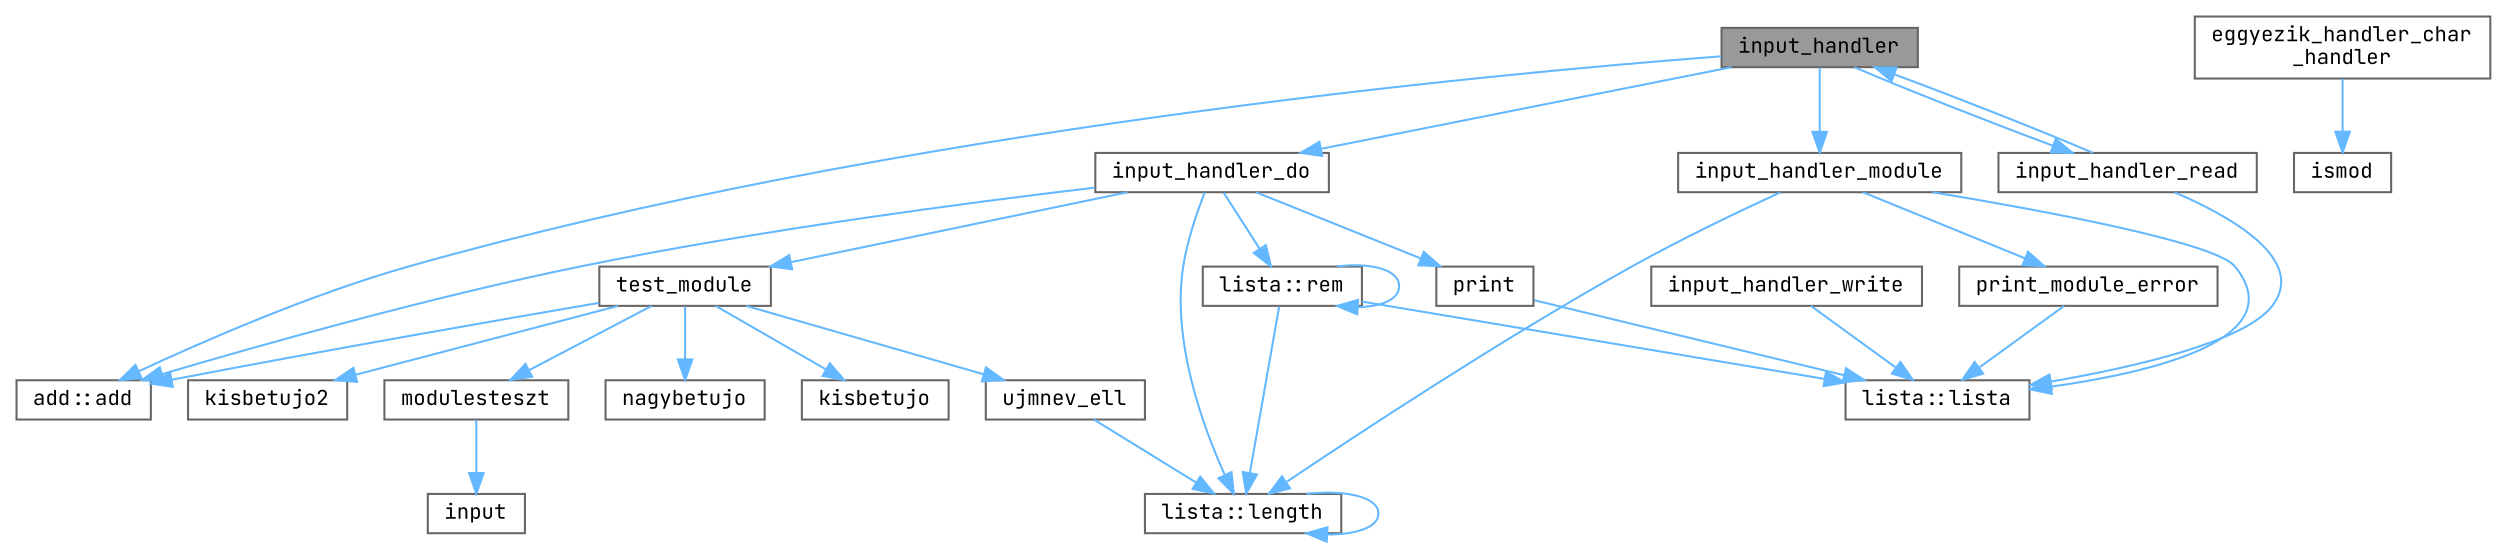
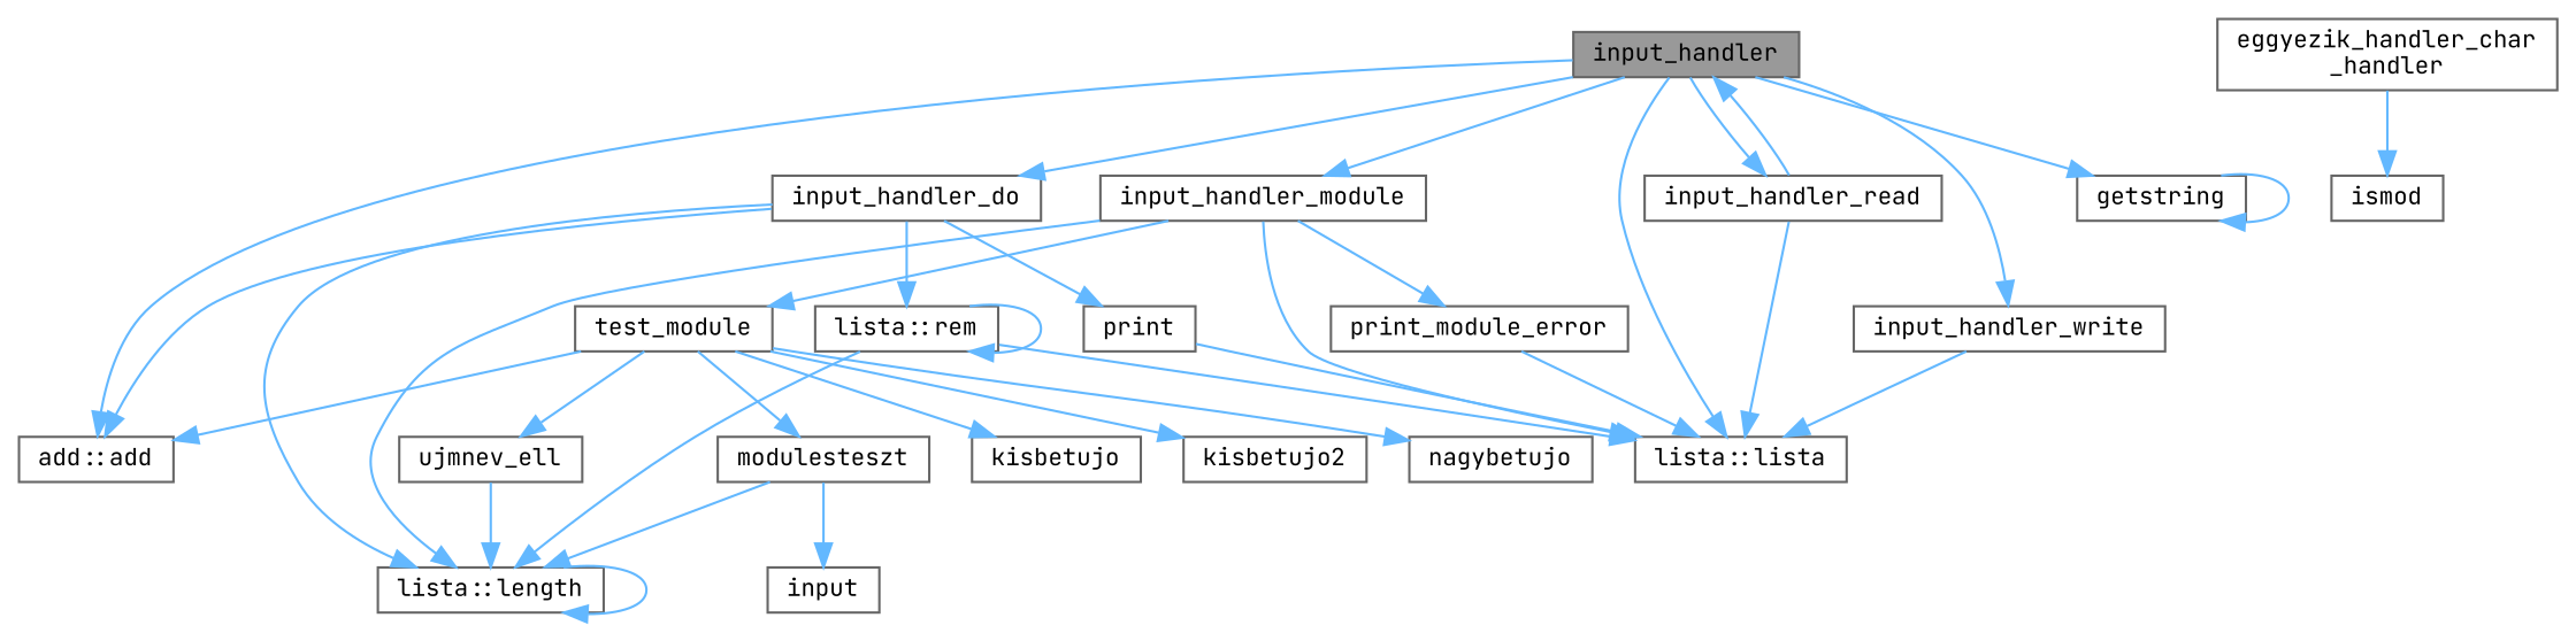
  digraph {
    fontname="JetBrains Mono"
    rankdir=TB
    node [color=grey40 fillcolor=white fontname="JetBrains Mono" fontsize=10 shape=box style=filled]
    edge [color=steelblue1 fontname="JetBrains Mono" fontsize=10 labelfontname=Helvetica labelfontsize=10 style=solid]
    n1 [color=gray40 fillcolor=grey60 fontcolor=black height=0.2 label=input_handler width=0.4]
    n2 [height=0.2 label="add::add" width=0.4]
+   n3 [height=0.2 label=getstring width=0.4]
    n4 [height=0.2 label=input_handler_do width=0.4]
    n5 [height=0.2 label="lista::lista" width=0.4]
    n6 [height=0.2 label=input_handler_module width=0.4]
    n7 [height=0.2 label=input_handler_read width=0.4]
    n8 [height=0.2 label=input_handler_write width=0.4]
    n9 [height=0.2 label="lista::length" width=0.4]
    n10 [height=0.2 label=print width=0.4]
    n11 [height=0.2 label="lista::rem" width=0.4]
    n12 [height=0.2 label=print_module_error width=0.4]
    n13 [height=0.2 label=test_module width=0.4]
    n14 [height=0.2 label="eggyezik_handler_char\l_handler" width=0.4]
    n15 [height=0.2 label=ismod width=0.4]
    n16 [height=0.2 label=kisbetujo width=0.4]
    n17 [height=0.2 label=kisbetujo2 width=0.4]
    n18 [height=0.2 label=modulesteszt width=0.4]
    n19 [height=0.2 label=nagybetujo width=0.4]
    n20 [height=0.2 label=ujmnev_ell width=0.4]
    n21 [height=0.2 label=input width=0.4]
    n1 -> n2
+   n1 -> n3
    n1 -> n4
+   n1 -> n5
    n1 -> n6
    n1 -> n7
+   n1 -> n8
+   n3 -> n3
    n4 -> n2
    n4 -> n9
    n4 -> n10
    n4 -> n11
    n6 -> n5
    n6 -> n9
    n6 -> n12
-   n4 -> n13
+   n6 -> n13
    n7 -> n1
    n7 -> n5
    n8 -> n5
    n9 -> n9
    n10 -> n5
    n11 -> n5
    n11 -> n9
    n11 -> n11
    n12 -> n5
    n13 -> n2
    n13 -> n16
    n13 -> n17
    n13 -> n18
    n13 -> n19
    n13 -> n20
    n14 -> n15
+   n18 -> n9
    n18 -> n21
    n20 -> n9
  }
